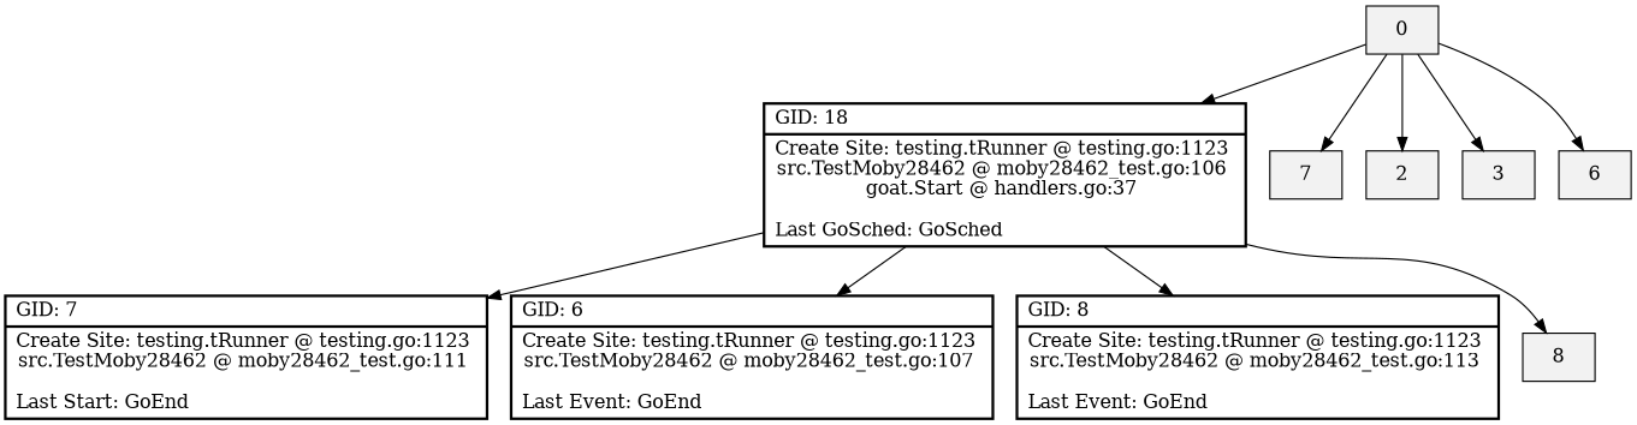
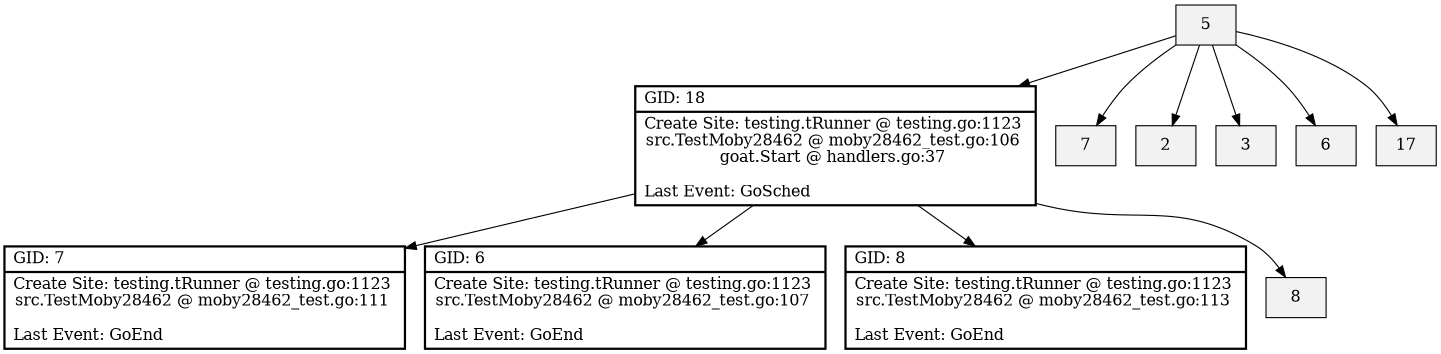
  digraph {
    node [fillcolor=gray95 shape=record style=filled]
-   n1 [label="{ GID: 18\l | Create Site: testing.tRunner @ testing.go:1123 \nsrc.TestMoby28462 @ moby28462_test.go:106 \ngoat.Start @ handlers.go:37 \n\lLast GoSched: GoSched\l }" style=bold]
-   n2 [label="{ GID: 7\l | Create Site: testing.tRunner @ testing.go:1123 \nsrc.TestMoby28462 @ moby28462_test.go:111 \n\lLast Start: GoEnd\l }" style=bold]
+   n1 [label="{ GID: 18\l | Create Site: testing.tRunner @ testing.go:1123 \nsrc.TestMoby28462 @ moby28462_test.go:106 \ngoat.Start @ handlers.go:37 \n\lLast Event: GoSched\l }" style=bold]
+   n2 [label="{ GID: 7\l | Create Site: testing.tRunner @ testing.go:1123 \nsrc.TestMoby28462 @ moby28462_test.go:111 \n\lLast Event: GoEnd\l }" style=bold]
    n3 [label="{ GID: 6\l | Create Site: testing.tRunner @ testing.go:1123 \nsrc.TestMoby28462 @ moby28462_test.go:107 \n\lLast Event: GoEnd\l }" style=bold]
    n4 [label="{ GID: 8\l | Create Site: testing.tRunner @ testing.go:1123 \nsrc.TestMoby28462 @ moby28462_test.go:113 \n\lLast Event: GoEnd\l }" style=bold]
    n5 [label=8]
-   0
+   0 [label=5]
    n7 [label=7]
    2
    3
    n10 [label=6]
+   17
    n1 -> n2
    n1 -> n3
    n1 -> n4
    n1 -> n5
    0 -> n1
    0 -> n7
    0 -> 2
    0 -> 3
    0 -> n10
+   0 -> 17
  }
